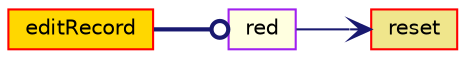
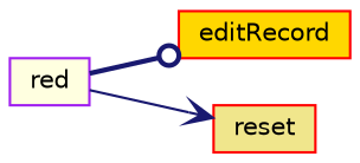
  digraph {
    rankdir=LR
    node [color=red fontname=Helvetica fontsize=10 shape=record style=filled]
    edge [color=midnightblue fontname=Helvetica fontsize=10 labelfontname=Helvetica labelfontsize=10]
    n1 [fillcolor=gold fontcolor=black height=0.2 label=editRecord width=0.4]
    n2 [color=purple fillcolor=lightyellow height=0.2 label=red width=0.4]
    n3 [fillcolor=khaki height=0.2 label=reset width=0.4]
-   n1 -> n2 [arrowhead=odot style=bold]
+   n2 -> n1 [arrowhead=odot style=bold]
    n2 -> n3 [arrowhead=vee style=solid]
  }
